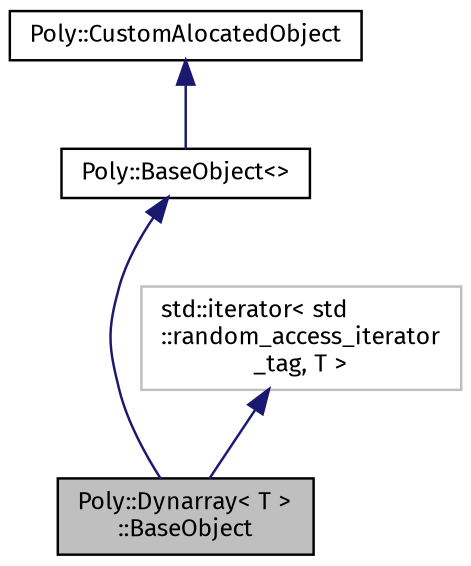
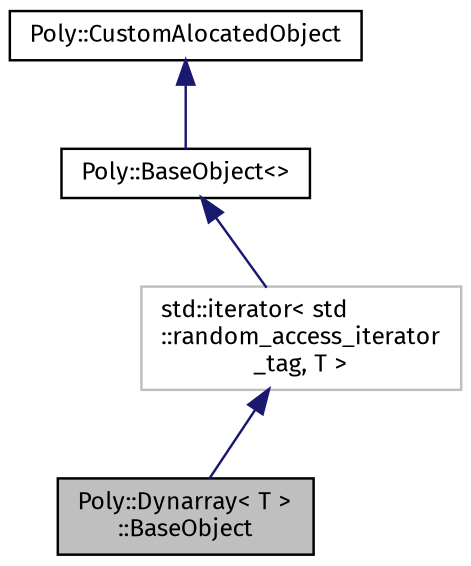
  digraph {
    fontname="Fira Sans"
    node [color=black fillcolor=white fontname="Fira Sans" fontsize=10 shape=record style=filled]
    edge [color=midnightblue dir=back fontname="Fira Sans" fontsize=10 labelfontname=Helvetica labelfontsize=10 style=solid]
    n1 [fillcolor=grey75 fontcolor=black height=0.2 label="Poly::Dynarray\< T \>\l::BaseObject" width=0.4]
    n2 [height=0.2 label="Poly::BaseObject\<\>" width=0.4]
    n3 [height=0.2 label="Poly::CustomAlocatedObject" width=0.4]
    n4 [color=grey75 height=0.2 label="std::iterator\< std\l::random_access_iterator\l_tag, T \>" width=0.4]
-   n2 -> n1
+   n2 -> n4
    n3 -> n2
    n4 -> n1
  }
